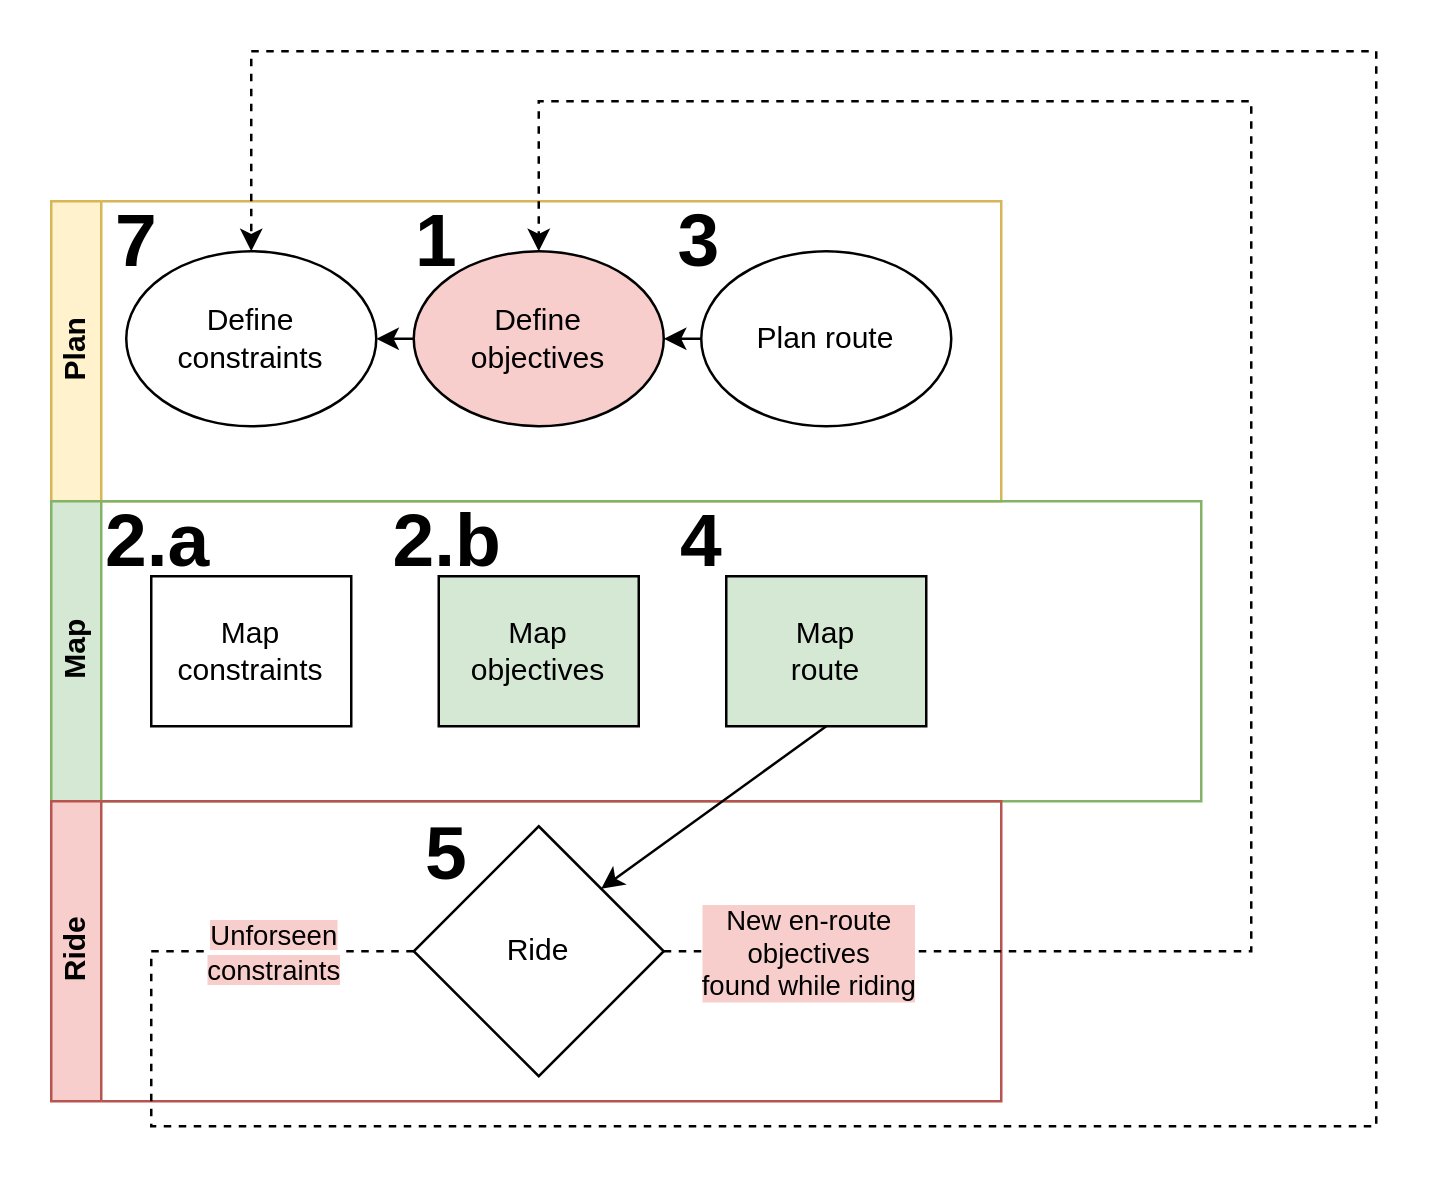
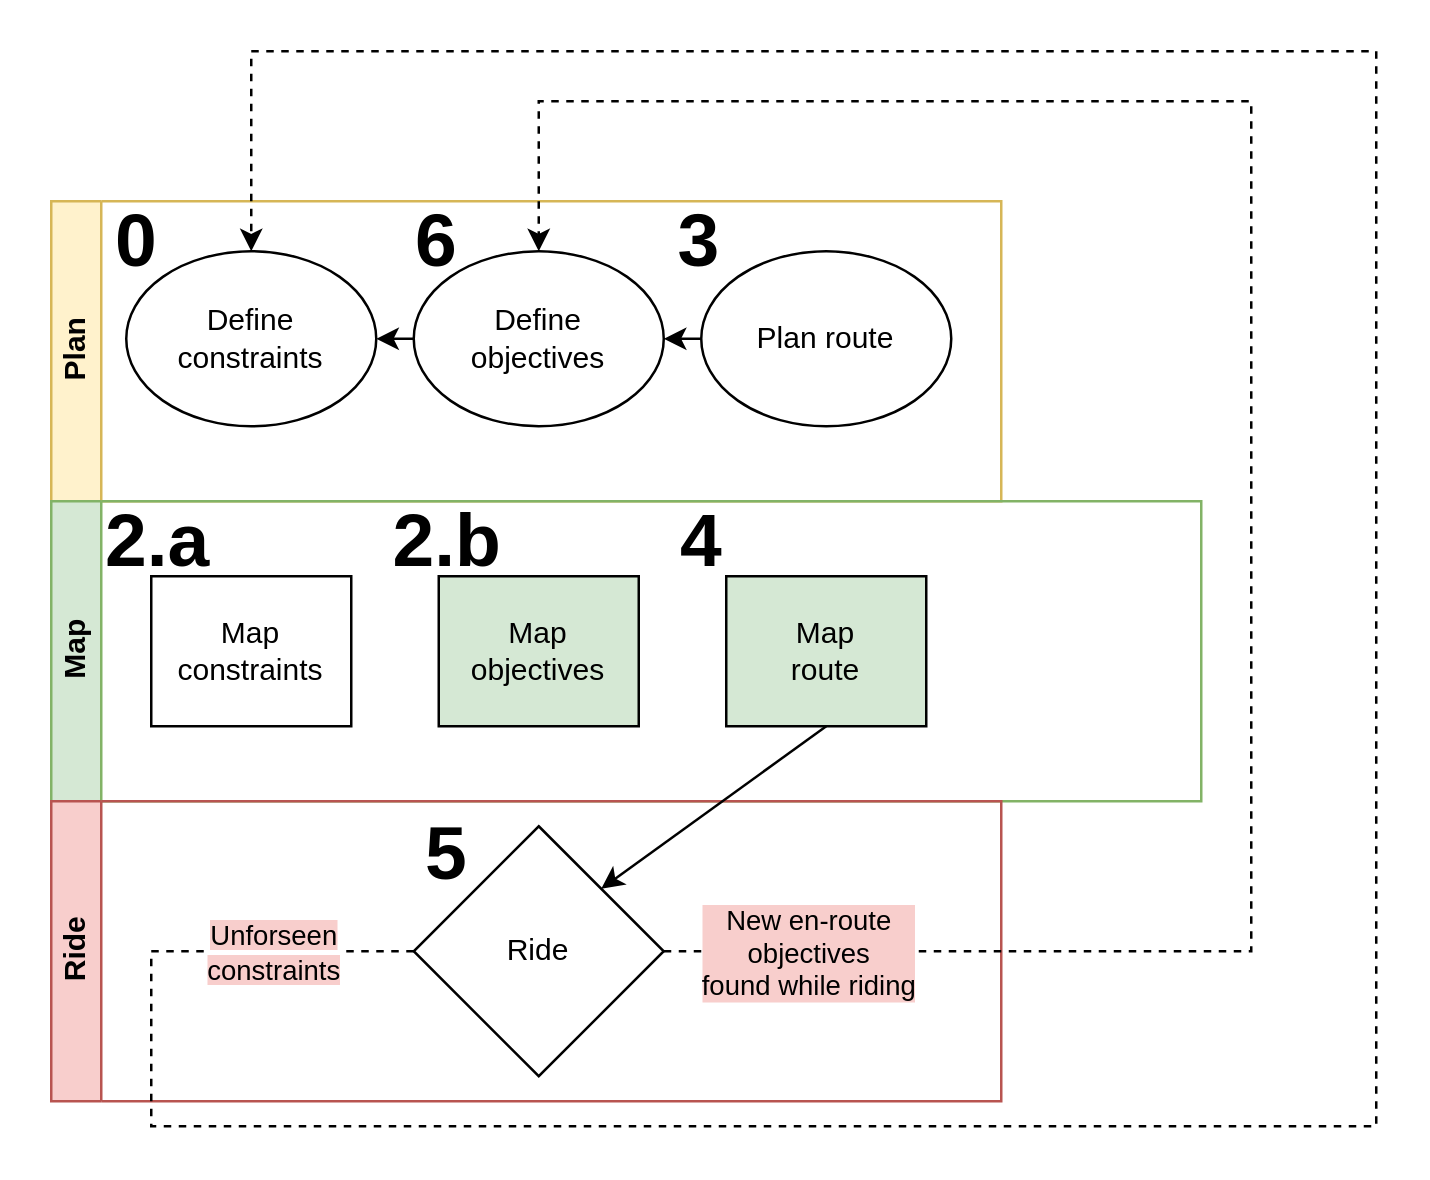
  <mxCell id="0" />
  <mxCell id="1" parent="0" />
  <mxCell id="2" value="Plan" style="swimlane;html=1;startSize=20;horizontal=0;fillColor=#fff2cc;strokeColor=#d6b656;" vertex="1" parent="1"><mxGeometry x="20" y="80" width="380" height="120" as="geometry" /></mxCell>
  <mxCell id="3" value="Define &lt;br&gt;constraints" style="ellipse;whiteSpace=wrap;html=1;" vertex="1" parent="2"><mxGeometry x="30" y="20" width="100" height="70" as="geometry" /></mxCell>
- <mxCell id="4" value="Define&lt;br&gt;objectives" style="ellipse;whiteSpace=wrap;html=1;fillColor=#f8cecc;" vertex="1" parent="2"><mxGeometry x="145" y="20" width="100" height="70" as="geometry" /></mxCell>
+ <mxCell id="4" value="Define&lt;br&gt;objectives" style="ellipse;whiteSpace=wrap;html=1;" vertex="1" parent="2"><mxGeometry x="145" y="20" width="100" height="70" as="geometry" /></mxCell>
  <mxCell id="5" value="Plan route" style="ellipse;whiteSpace=wrap;html=1;" vertex="1" parent="2"><mxGeometry x="260" y="20" width="100" height="70" as="geometry" /></mxCell>
- <mxCell id="6" value="1" style="text;strokeColor=none;fillColor=none;align=left;verticalAlign=middle;spacingLeft=4;spacingRight=4;overflow=hidden;points=[[0,0.5],[1,0.5]];portConstraint=eastwest;rotatable=0;labelBackgroundColor=none;fontSize=30;fontStyle=1" vertex="1" parent="2"><mxGeometry x="140" y="-10" width="30" height="45" as="geometry" /></mxCell>
+ <mxCell id="6" value="6" style="text;strokeColor=none;fillColor=none;align=left;verticalAlign=middle;spacingLeft=4;spacingRight=4;overflow=hidden;points=[[0,0.5],[1,0.5]];portConstraint=eastwest;rotatable=0;labelBackgroundColor=none;fontSize=30;fontStyle=1" vertex="1" parent="2"><mxGeometry x="140" y="-10" width="30" height="45" as="geometry" /></mxCell>
  <mxCell id="7" value="3" style="text;strokeColor=none;fillColor=none;align=left;verticalAlign=middle;spacingLeft=4;spacingRight=4;overflow=hidden;points=[[0,0.5],[1,0.5]];portConstraint=eastwest;rotatable=0;labelBackgroundColor=none;fontSize=30;fontStyle=1" vertex="1" parent="2"><mxGeometry x="245" y="-10" width="30" height="45" as="geometry" /></mxCell>
  <mxCell id="8" value="Map" style="swimlane;html=1;startSize=20;horizontal=0;fillColor=#d5e8d4;strokeColor=#82b366;" vertex="1" parent="1"><mxGeometry x="20" y="200" width="460" height="120" as="geometry" /></mxCell>
  <mxCell id="9" value="Map&lt;br&gt;objectives" style="rounded=0;whiteSpace=wrap;html=1;fontFamily=Helvetica;fontSize=12;fontColor=#000000;align=center;fillColor=#d5e8d4;" vertex="1" parent="8"><mxGeometry x="155" y="30" width="80" height="60" as="geometry" /></mxCell>
  <mxCell id="10" value="Map constraints" style="rounded=0;whiteSpace=wrap;html=1;fontFamily=Helvetica;fontSize=12;fontColor=#000000;align=center;" vertex="1" parent="8"><mxGeometry x="40" y="30" width="80" height="60" as="geometry" /></mxCell>
  <mxCell id="11" value="Map&lt;br&gt;route" style="rounded=0;whiteSpace=wrap;html=1;fontFamily=Helvetica;fontSize=12;fontColor=#000000;align=center;fillColor=#d5e8d4;" vertex="1" parent="8"><mxGeometry x="270" y="30" width="80" height="60" as="geometry" /></mxCell>
  <mxCell id="12" value="2.a" style="text;strokeColor=none;fillColor=none;align=left;verticalAlign=middle;spacingLeft=4;spacingRight=4;overflow=hidden;points=[[0,0.5],[1,0.5]];portConstraint=eastwest;rotatable=0;labelBackgroundColor=none;fontSize=30;fontStyle=1" vertex="1" parent="8"><mxGeometry x="16" y="-10" width="60" height="45" as="geometry" /></mxCell>
  <mxCell id="13" value="2.b" style="text;strokeColor=none;fillColor=none;align=left;verticalAlign=middle;spacingLeft=4;spacingRight=4;overflow=hidden;points=[[0,0.5],[1,0.5]];portConstraint=eastwest;rotatable=0;labelBackgroundColor=none;fontSize=30;fontStyle=1" vertex="1" parent="8"><mxGeometry x="131" y="-10" width="60" height="45" as="geometry" /></mxCell>
  <mxCell id="14" value="4" style="text;strokeColor=none;fillColor=none;align=left;verticalAlign=middle;spacingLeft=4;spacingRight=4;overflow=hidden;points=[[0,0.5],[1,0.5]];portConstraint=eastwest;rotatable=0;labelBackgroundColor=none;fontSize=30;fontStyle=1" vertex="1" parent="8"><mxGeometry x="246" y="-10" width="60" height="45" as="geometry" /></mxCell>
  <mxCell id="15" value="Ride" style="swimlane;html=1;startSize=20;horizontal=0;fillColor=#f8cecc;strokeColor=#b85450;" vertex="1" parent="1"><mxGeometry x="20" y="320" width="380" height="120" as="geometry" /></mxCell>
  <mxCell id="16" value="Ride" style="rhombus;whiteSpace=wrap;html=1;fontFamily=Helvetica;fontSize=12;fontColor=#000000;align=center;" vertex="1" parent="15"><mxGeometry x="145" y="10" width="100" height="100" as="geometry" /></mxCell>
  <mxCell id="17" value="5" style="text;strokeColor=none;fillColor=none;align=left;verticalAlign=middle;spacingLeft=4;spacingRight=4;overflow=hidden;points=[[0,0.5],[1,0.5]];portConstraint=eastwest;rotatable=0;labelBackgroundColor=none;fontSize=30;fontStyle=1" vertex="1" parent="15"><mxGeometry x="144" y="-5" width="60" height="45" as="geometry" /></mxCell>
  <mxCell id="18" style="edgeStyle=none;rounded=0;orthogonalLoop=1;jettySize=auto;html=1;" edge="1" parent="1" source="4" target="3"><mxGeometry relative="1" as="geometry" /></mxCell>
  <mxCell id="19" style="edgeStyle=none;rounded=0;orthogonalLoop=1;jettySize=auto;html=1;" edge="1" parent="1" source="5" target="4"><mxGeometry relative="1" as="geometry" /></mxCell>
  <mxCell id="20" style="edgeStyle=orthogonalEdgeStyle;rounded=0;orthogonalLoop=1;jettySize=auto;html=1;exitX=1;exitY=0.5;exitDx=0;exitDy=0;entryX=0.5;entryY=0;entryDx=0;entryDy=0;dashed=1;" edge="1" parent="1" source="16" target="4"><mxGeometry relative="1" as="geometry"><Array as="points"><mxPoint x="500" y="380" /><mxPoint x="500" y="40" /><mxPoint x="215" y="40" /></Array></mxGeometry></mxCell>
  <mxCell id="21" value="New en-route&lt;br&gt;objectives&lt;br&gt;found while riding" style="edgeLabel;html=1;align=center;verticalAlign=middle;resizable=0;points=[];labelBackgroundColor=#F8CECC;" vertex="1" connectable="0" parent="20"><mxGeometry x="-0.58" y="-1" relative="1" as="geometry"><mxPoint x="-136" y="-1" as="offset" /></mxGeometry></mxCell>
  <mxCell id="22" style="rounded=0;orthogonalLoop=1;jettySize=auto;html=1;exitX=0.5;exitY=1;exitDx=0;exitDy=0;entryX=1;entryY=0;entryDx=0;entryDy=0;" edge="1" parent="1" source="11" target="16"><mxGeometry relative="1" as="geometry" /></mxCell>
  <mxCell id="23" style="edgeStyle=orthogonalEdgeStyle;rounded=0;orthogonalLoop=1;jettySize=auto;html=1;entryX=0.5;entryY=0;entryDx=0;entryDy=0;dashed=1;" edge="1" parent="1" source="16" target="3"><mxGeometry relative="1" as="geometry"><Array as="points"><mxPoint x="60" y="380" /><mxPoint x="60" y="450" /><mxPoint x="550" y="450" /><mxPoint x="550" y="20" /><mxPoint x="100" y="20" /></Array></mxGeometry></mxCell>
  <mxCell id="24" value="&lt;span style=&quot;background-color: rgb(248, 206, 204);&quot;&gt;Unforseen&lt;br&gt;constraints&lt;/span&gt;" style="edgeLabel;html=1;align=center;verticalAlign=middle;resizable=0;points=[];" vertex="1" connectable="0" parent="23"><mxGeometry x="-0.93" y="-1" relative="1" as="geometry"><mxPoint y="1" as="offset" /></mxGeometry></mxCell>
- <mxCell id="25" value="7" style="text;strokeColor=none;fillColor=none;align=left;verticalAlign=middle;spacingLeft=4;spacingRight=4;overflow=hidden;points=[[0,0.5],[1,0.5]];portConstraint=eastwest;rotatable=0;labelBackgroundColor=none;fontSize=30;fontStyle=1" vertex="1" parent="1"><mxGeometry x="40" y="70" width="30" height="45" as="geometry" /></mxCell>
+ <mxCell id="25" value="0" style="text;strokeColor=none;fillColor=none;align=left;verticalAlign=middle;spacingLeft=4;spacingRight=4;overflow=hidden;points=[[0,0.5],[1,0.5]];portConstraint=eastwest;rotatable=0;labelBackgroundColor=none;fontSize=30;fontStyle=1" vertex="1" parent="1"><mxGeometry x="40" y="70" width="30" height="45" as="geometry" /></mxCell>
